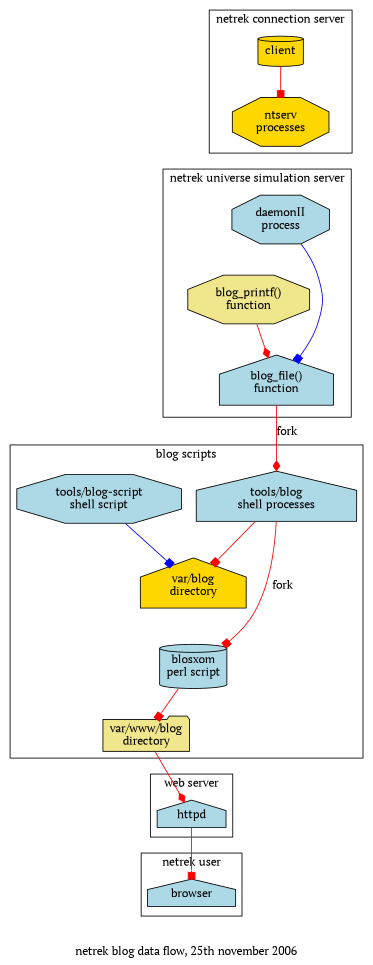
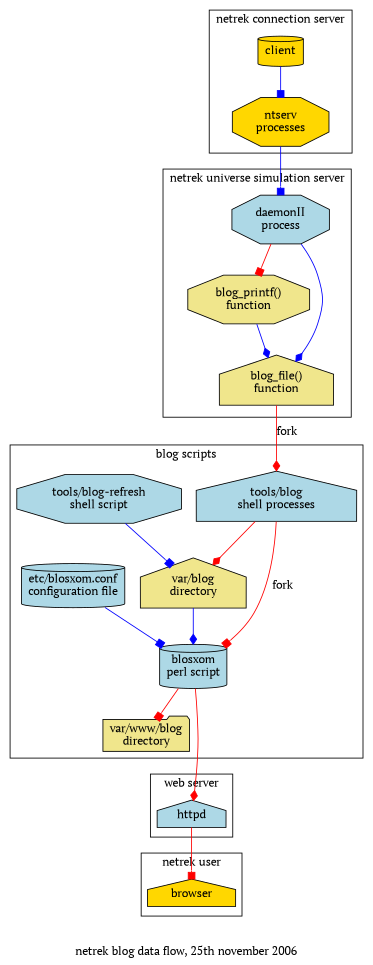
  digraph {
    fontname="PT Serif"
    label="netrek blog data flow, 25th november 2006"
    node [fillcolor=lightblue fontname="PT Serif" shape=house style=filled]
    edge [arrowhead=box color=blue fontname="PT Serif"]
    n1 [fillcolor=gold label="ntserv\nprocesses" shape=octagon]
    client [fillcolor=gold shape=cylinder]
-   browser
+   browser [fillcolor=gold]
    n4 [label="daemonII\nprocess" shape=octagon]
    n5 [fillcolor=khaki label="blog_printf()\nfunction" shape=octagon]
-   n6 [label="blog_file()\nfunction"]
+   n6 [fillcolor=khaki label="blog_file()\nfunction"]
    n7 [label="tools/blog\nshell processes"]
-   n8 [fillcolor=gold label="var/blog\ndirectory"]
+   n8 [fillcolor=khaki label="var/blog\ndirectory"]
    n9 [label="blosxom\nperl script" shape=cylinder]
    n10 [fillcolor=khaki label="var/www/blog\ndirectory" shape=folder]
-   n11 [label="tools/blog-script\nshell script" shape=octagon]
+   n11 [label="tools/blog-refresh\nshell script" shape=octagon]
+   n12 [label="etc/blosxom.conf\nconfiguration file" shape=cylinder]
    httpd
    subgraph cluster_1 {
      label="netrek connection server"
      n1
      client
    }
    subgraph cluster_2 {
      label="netrek user"
      browser
    }
    subgraph cluster_3 {
      label="netrek universe simulation server"
      n4
      n5
      n6
    }
    subgraph cluster_4 {
      label="blog scripts"
      n7
      n8
      n9
      n10
      n11
+     n12
    }
    subgraph cluster_5 {
      label="web server"
      httpd
    }
-   client -> n1 [color=red]
-   n4 -> n6
-   n5 -> n6 [arrowhead=diamond color=red]
+   n1 -> n4
+   client -> n1
+   n4 -> n5 [color=red]
+   n4 -> n6 [arrowhead=diamond]
+   n5 -> n6 [arrowhead=diamond]
    n6 -> n7 [arrowhead=diamond color=red label=fork]
-   n7 -> n8 [color=red]
+   n7 -> n8 [arrowhead=diamond color=red]
    n7 -> n9 [color=red label=fork]
+   n8 -> n9 [arrowhead=diamond]
    n9 -> n10 [color=red]
-   n10 -> httpd [arrowhead=diamond color=red]
+   n9 -> httpd [arrowhead=diamond color=red]
    n11 -> n8
+   n12 -> n9
    httpd -> browser [color=red]
  }
